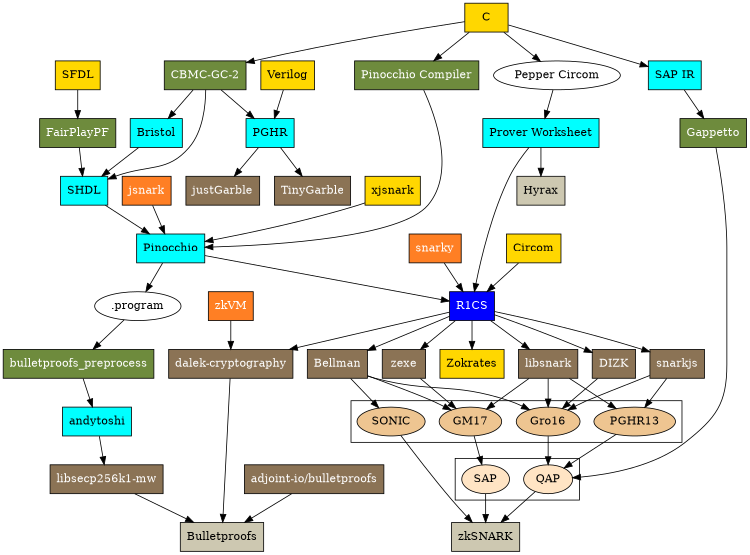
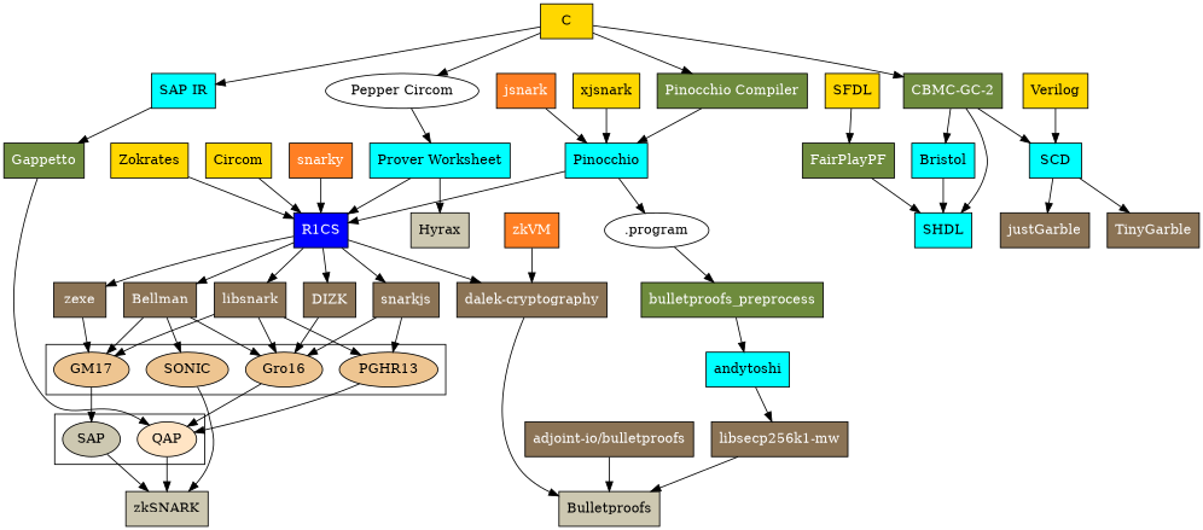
  digraph {
    node [fillcolor=burlywood4 style=filled shape=box]
    Gro16 [fillcolor=burlywood2 shape=""]
    SONIC [fillcolor=burlywood2 shape=""]
    PGHR13 [fillcolor=burlywood2 shape=""]
    GM17 [fillcolor=burlywood2 shape=""]
-   SAP [fillcolor=bisque shape=""]
+   SAP [fillcolor=cornsilk3 shape=""]
    QAP [fillcolor=bisque shape=""]
    zkSNARK [fillcolor=cornsilk3]
    snarky [fillcolor=chocolate1 fontcolor=white]
    R1CS [fillcolor=blue fontcolor=white]
    Bellman [fontcolor=white]
    zexe [fontcolor=white]
    "dalek-cryptography" [fontcolor=white]
    libsnark [fontcolor=white]
    DIZK [fontcolor=white]
    snarkjs [fontcolor=white]
    Bulletproofs [fillcolor=cornsilk3]
    "adjoint-io/bulletproofs" [fontcolor=white]
    "CBMC-GC-2" [fillcolor=darkolivegreen4 fontcolor=white]
    Bristol [fillcolor=cyan]
    SHDL [fillcolor=cyan]
-   SCD [fillcolor=cyan label=PGHR]
+   SCD [fillcolor=cyan]
    Pinocchio [fillcolor=cyan]
    justGarble [fontcolor=white]
    TinyGarble [fontcolor=white]
    C [fillcolor=gold]
    "Pinocchio Compiler" [fillcolor=darkolivegreen4 fontcolor=white]
    n27 [label="Pepper Circom" fillcolor="" style="" shape=""]
    n28 [fillcolor=cyan label="SAP IR"]
    "Prover Worksheet" [fillcolor=cyan]
    Gappetto [fillcolor=darkolivegreen4 fontcolor=white]
    ".program" [fillcolor="" style="" shape=""]
    FairPlayPF [fillcolor=darkolivegreen4 fontcolor=white]
    SFDL [fillcolor=gold]
    "libsecp256k1-mw" [fontcolor=white]
    bulletproofs_preprocess [fillcolor=darkolivegreen4 fontcolor=white]
    andytoshi [fillcolor=cyan]
    jsnark [fillcolor=chocolate1 fontcolor=white]
    Hyrax [fillcolor=cornsilk3]
    xjsnark [fillcolor=gold]
    Zokrates [fillcolor=gold]
    Circom [fillcolor=gold]
    Verilog [fillcolor=gold]
    zkVM [fillcolor=chocolate1 fontcolor=white]
    subgraph cluster_1 {
      Gro16
      SONIC
      PGHR13
      GM17
    }
    subgraph cluster_2 {
      SAP
      QAP
    }
    Gro16 -> QAP
    SONIC -> zkSNARK
    PGHR13 -> QAP
    GM17 -> SAP
    SAP -> zkSNARK
    QAP -> zkSNARK
    snarky -> R1CS
    R1CS -> Bellman
    R1CS -> zexe
    R1CS -> "dalek-cryptography"
    R1CS -> libsnark
    R1CS -> DIZK
    R1CS -> snarkjs
    Bellman -> Gro16
    Bellman -> SONIC
    Bellman -> GM17
    zexe -> GM17
    "dalek-cryptography" -> Bulletproofs
    libsnark -> Gro16
    libsnark -> PGHR13
    libsnark -> GM17
    DIZK -> Gro16
    snarkjs -> Gro16
    snarkjs -> PGHR13
    "adjoint-io/bulletproofs" -> Bulletproofs
    "CBMC-GC-2" -> Bristol
    "CBMC-GC-2" -> SHDL
    "CBMC-GC-2" -> SCD
    Bristol -> SHDL
-   SHDL -> Pinocchio
    SCD -> justGarble
    SCD -> TinyGarble
    Pinocchio -> R1CS
    Pinocchio -> ".program"
    C -> "CBMC-GC-2"
    C -> "Pinocchio Compiler"
    C -> n27
    C -> n28
    "Pinocchio Compiler" -> Pinocchio
    n27 -> "Prover Worksheet"
    n28 -> Gappetto
    "Prover Worksheet" -> R1CS
    "Prover Worksheet" -> Hyrax
    Gappetto -> QAP
    ".program" -> bulletproofs_preprocess
    FairPlayPF -> SHDL
    SFDL -> FairPlayPF
    "libsecp256k1-mw" -> Bulletproofs
    bulletproofs_preprocess -> andytoshi
    andytoshi -> "libsecp256k1-mw"
    jsnark -> Pinocchio
    xjsnark -> Pinocchio
-   R1CS -> Zokrates
+   Zokrates -> R1CS
    Circom -> R1CS
    Verilog -> SCD
    zkVM -> "dalek-cryptography"
  }
